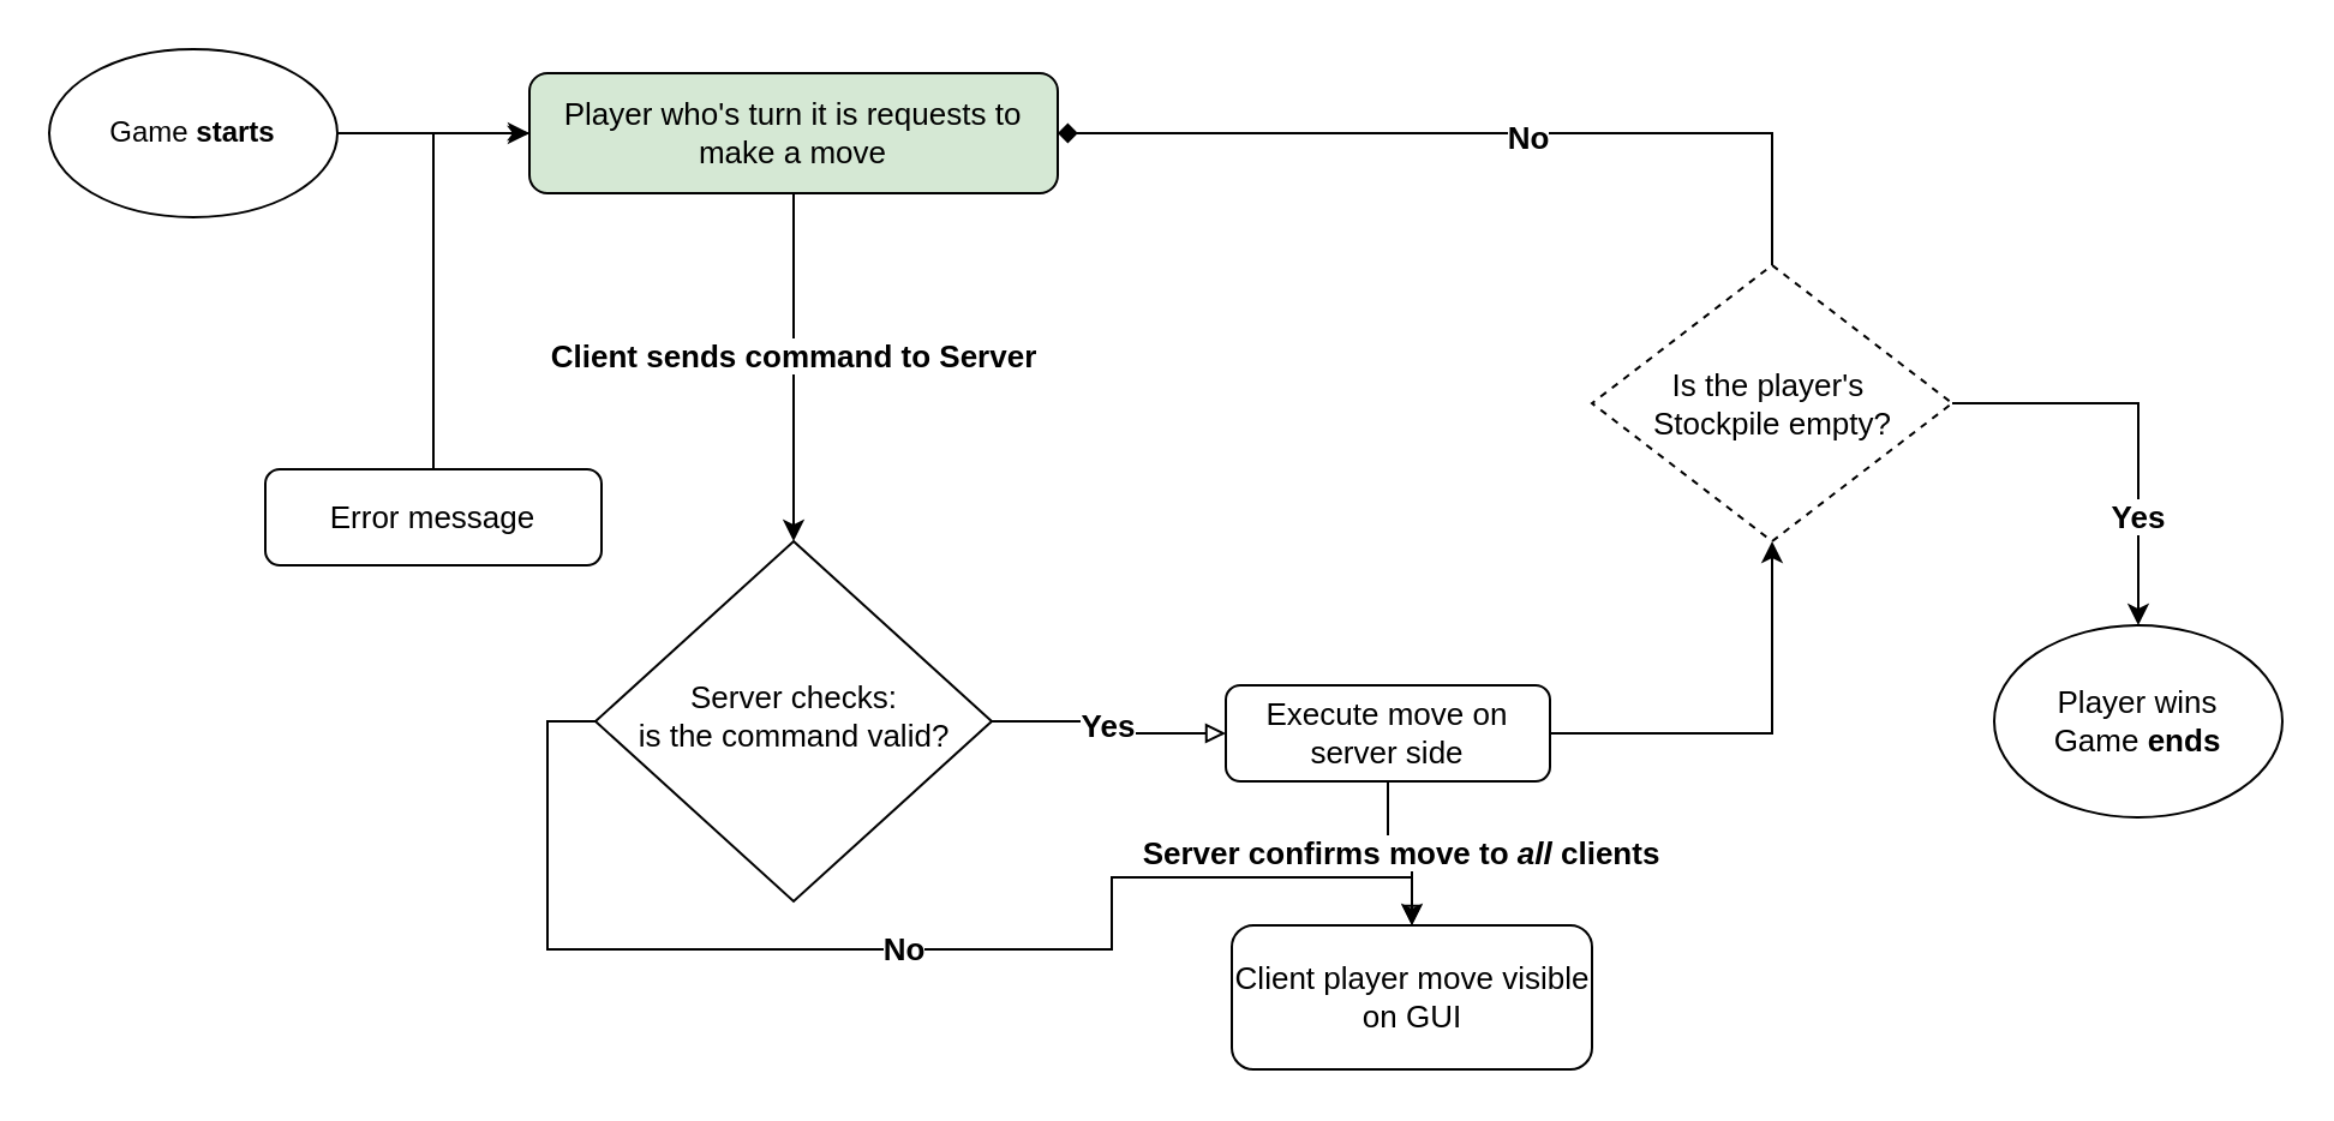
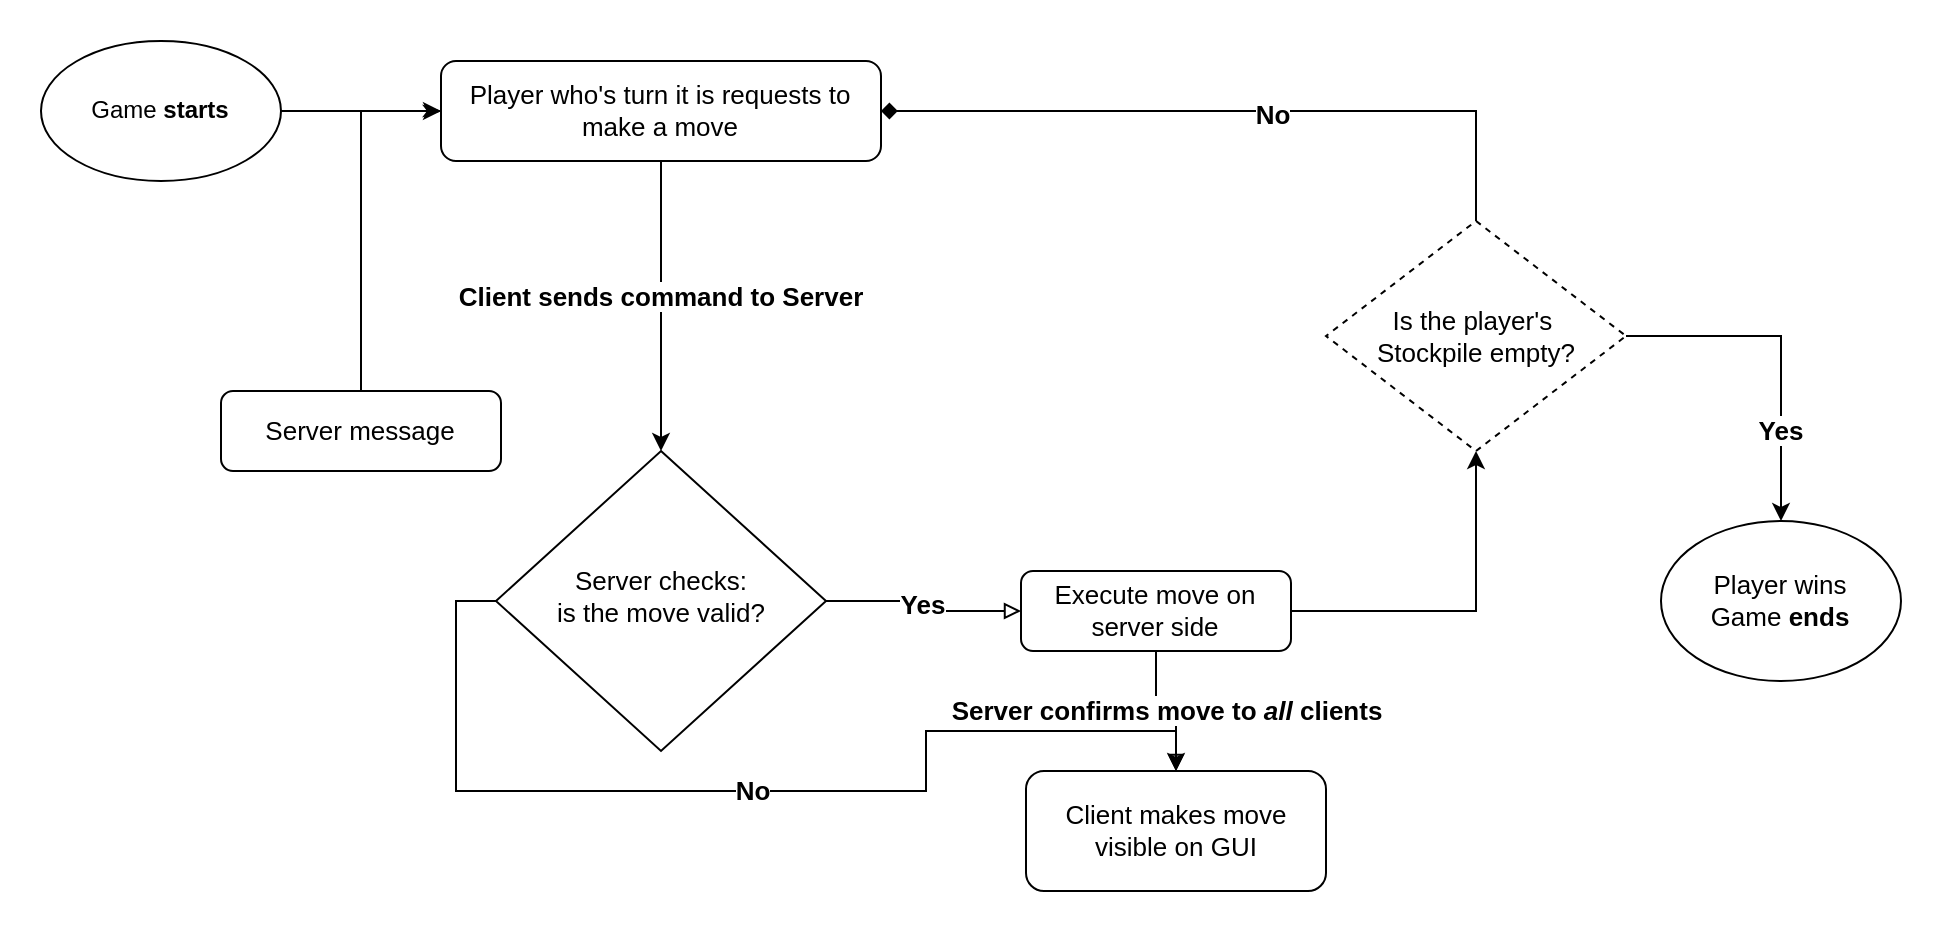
  <mxCell id="0" />
  <mxCell id="1" parent="0" />
  <mxCell id="2" value="&lt;b style=&quot;font-size: 13px&quot;&gt;&lt;span&gt;Client sends command to Server&lt;/span&gt;&lt;br&gt;&lt;/b&gt;" style="edgeStyle=orthogonalEdgeStyle;rounded=0;orthogonalLoop=1;jettySize=auto;html=1;entryX=0.5;entryY=0;entryDx=0;entryDy=0;endArrow=classic;endFill=1;" parent="1" source="3" target="6" edge="1"><mxGeometry x="-0.067" relative="1" as="geometry"><mxPoint as="offset" /></mxGeometry></mxCell>
- <mxCell id="3" value="&lt;font style=&quot;font-size: 13px&quot;&gt;Player who's turn it is requests to make a move&lt;/font&gt;" style="rounded=1;whiteSpace=wrap;html=1;fontSize=12;glass=0;strokeWidth=1;shadow=0;fillColor=#d5e8d4;" parent="1" vertex="1"><mxGeometry y="30" width="220" height="50" as="geometry" x="220" /></mxCell>
+ <mxCell id="3" value="&lt;font style=&quot;font-size: 13px&quot;&gt;Player who's turn it is requests to make a move&lt;/font&gt;" style="rounded=1;whiteSpace=wrap;html=1;fontSize=12;glass=0;strokeWidth=1;shadow=0;" parent="1" vertex="1"><mxGeometry y="30" width="220" height="50" as="geometry" x="220" /></mxCell>
  <mxCell id="4" value="&lt;font style=&quot;font-size: 13px;&quot;&gt;No&lt;/font&gt;" style="edgeStyle=orthogonalEdgeStyle;rounded=0;orthogonalLoop=1;jettySize=auto;html=1;endArrow=block;endFill=0;fontStyle=1;fontSize=13;exitX=0;exitY=0.5;exitDx=0;exitDy=0;" parent="1" source="6" target="12" edge="1"><mxGeometry relative="1" as="geometry" /></mxCell>
  <mxCell id="5" value="&lt;font style=&quot;font-size: 13px&quot;&gt;&lt;b&gt;Yes&lt;/b&gt;&lt;/font&gt;" style="edgeStyle=orthogonalEdgeStyle;rounded=0;orthogonalLoop=1;jettySize=auto;html=1;entryX=0;entryY=0.5;entryDx=0;entryDy=0;endArrow=block;endFill=0;" parent="1" source="6" target="11" edge="1"><mxGeometry relative="1" as="geometry"><mxPoint x="415" y="335" as="targetPoint" /></mxGeometry></mxCell>
- <mxCell id="6" value="&lt;font size=&quot;2&quot;&gt;Server checks:&lt;br&gt;is the command valid?&lt;br&gt;&lt;/font&gt;" style="rhombus;whiteSpace=wrap;html=1;shadow=0;fontFamily=Helvetica;fontSize=12;align=center;strokeWidth=1;spacing=6;spacingTop=-4;" parent="1" vertex="1"><mxGeometry x="247.5" y="225" width="165" height="150" as="geometry" /></mxCell>
+ <mxCell id="6" value="&lt;font size=&quot;2&quot;&gt;Server checks:&lt;br&gt;is the move valid?&lt;br&gt;&lt;/font&gt;" style="rhombus;whiteSpace=wrap;html=1;shadow=0;fontFamily=Helvetica;fontSize=12;align=center;strokeWidth=1;spacing=6;spacingTop=-4;" parent="1" vertex="1"><mxGeometry x="247.5" y="225" width="165" height="150" as="geometry" /></mxCell>
  <mxCell id="7" style="edgeStyle=orthogonalEdgeStyle;rounded=0;orthogonalLoop=1;jettySize=auto;html=1;entryX=0;entryY=0.5;entryDx=0;entryDy=0;" edge="1" parent="1" source="8" target="3"><mxGeometry relative="1" as="geometry" /></mxCell>
- <mxCell id="8" value="&lt;font style=&quot;font-size: 13px&quot;&gt;Error message&lt;/font&gt;" style="rounded=1;whiteSpace=wrap;html=1;fontSize=12;glass=0;strokeWidth=1;shadow=0;" parent="1" vertex="1"><mxGeometry x="110" y="195" width="140" height="40" as="geometry" /></mxCell>
+ <mxCell id="8" value="&lt;font style=&quot;font-size: 13px&quot;&gt;Server message&lt;/font&gt;" style="rounded=1;whiteSpace=wrap;html=1;fontSize=12;glass=0;strokeWidth=1;shadow=0;" parent="1" vertex="1"><mxGeometry x="110" y="195" width="140" height="40" as="geometry" /></mxCell>
  <mxCell id="9" value="&lt;font style=&quot;font-size: 13px&quot;&gt;&lt;b&gt;Server confirms move to &lt;i&gt;all&lt;/i&gt; clients&lt;/b&gt;&lt;/font&gt;" style="edgeStyle=orthogonalEdgeStyle;rounded=0;orthogonalLoop=1;jettySize=auto;html=1;endArrow=classic;endFill=1;entryX=0.5;entryY=0;entryDx=0;entryDy=0;" parent="1" source="11" target="12" edge="1"><mxGeometry relative="1" as="geometry"><mxPoint x="670" y="415" as="targetPoint" /></mxGeometry></mxCell>
  <mxCell id="10" style="edgeStyle=orthogonalEdgeStyle;rounded=0;orthogonalLoop=1;jettySize=auto;html=1;exitX=1;exitY=0.5;exitDx=0;exitDy=0;entryX=0.5;entryY=1;entryDx=0;entryDy=0;" edge="1" parent="1" source="11" target="16"><mxGeometry relative="1" as="geometry" /></mxCell>
  <mxCell id="11" value="&lt;font style=&quot;font-size: 13px&quot;&gt;Execute move on server side&lt;/font&gt;" style="rounded=1;whiteSpace=wrap;html=1;fontSize=12;glass=0;strokeWidth=1;shadow=0;" parent="1" vertex="1"><mxGeometry x="510" y="285" width="135" height="40" as="geometry" /></mxCell>
- <mxCell id="12" value="&lt;font style=&quot;font-size: 13px&quot;&gt;Client player move visible on GUI&lt;/font&gt;" style="rounded=1;whiteSpace=wrap;html=1;" parent="1" vertex="1"><mxGeometry x="512.5" y="385" width="150" height="60" as="geometry" /></mxCell>
+ <mxCell id="12" value="&lt;font style=&quot;font-size: 13px&quot;&gt;Client makes move visible on GUI&lt;/font&gt;" style="rounded=1;whiteSpace=wrap;html=1;" parent="1" vertex="1"><mxGeometry x="512.5" y="385" width="150" height="60" as="geometry" /></mxCell>
  <mxCell id="13" value="&lt;font style=&quot;font-size: 13px&quot;&gt;&lt;b&gt;Yes&lt;/b&gt;&lt;/font&gt;" style="edgeStyle=orthogonalEdgeStyle;rounded=0;orthogonalLoop=1;jettySize=auto;html=1;exitX=1;exitY=0.5;exitDx=0;exitDy=0;entryX=0.5;entryY=0;entryDx=0;entryDy=0;" edge="1" parent="1" source="16" target="17"><mxGeometry x="0.471" relative="1" as="geometry"><mxPoint as="offset" /></mxGeometry></mxCell>
  <mxCell id="14" value="" style="edgeStyle=orthogonalEdgeStyle;rounded=0;orthogonalLoop=1;jettySize=auto;html=1;entryX=1;entryY=0.5;entryDx=0;entryDy=0;endArrow=diamond;" edge="1" parent="1" source="16" target="3"><mxGeometry relative="1" as="geometry"><mxPoint x="737.5" y="30" as="targetPoint" /><Array as="points"><mxPoint x="738" y="55" /></Array></mxGeometry></mxCell>
  <mxCell id="15" value="&lt;b&gt;&lt;font style=&quot;font-size: 13px&quot;&gt;No&lt;/font&gt;&lt;/b&gt;" style="edgeLabel;html=1;align=center;verticalAlign=middle;resizable=0;points=[];" vertex="1" connectable="0" parent="14"><mxGeometry x="-0.112" y="1" relative="1" as="geometry"><mxPoint as="offset" /></mxGeometry></mxCell>
  <mxCell id="16" value="&lt;font style=&quot;font-size: 13px&quot;&gt;Is the player's&amp;nbsp;&lt;br&gt;Stockpile empty?&lt;br&gt;&lt;/font&gt;" style="rhombus;whiteSpace=wrap;html=1;dashed=1;" parent="1" vertex="1"><mxGeometry x="662.5" y="110" width="150" height="115" as="geometry" /></mxCell>
  <mxCell id="17" value="&lt;font style=&quot;font-size: 13px&quot;&gt;Player wins&lt;br&gt;Game&lt;b&gt; ends&lt;br&gt;&lt;/b&gt;&lt;/font&gt;" style="ellipse;whiteSpace=wrap;html=1;" parent="1" vertex="1"><mxGeometry x="830" y="260" width="120" height="80" as="geometry" /></mxCell>
  <mxCell id="18" style="edgeStyle=orthogonalEdgeStyle;rounded=0;orthogonalLoop=1;jettySize=auto;html=1;endArrow=classicThin;endFill=1;fontSize=13;" parent="1" source="19" edge="1"><mxGeometry relative="1" as="geometry"><mxPoint y="55" as="targetPoint" x="220" /></mxGeometry></mxCell>
  <mxCell id="19" value="Game &lt;b&gt;starts&lt;/b&gt;" style="ellipse;whiteSpace=wrap;html=1;" parent="1" vertex="1"><mxGeometry x="20" y="20" width="120" height="70" as="geometry" /></mxCell>
